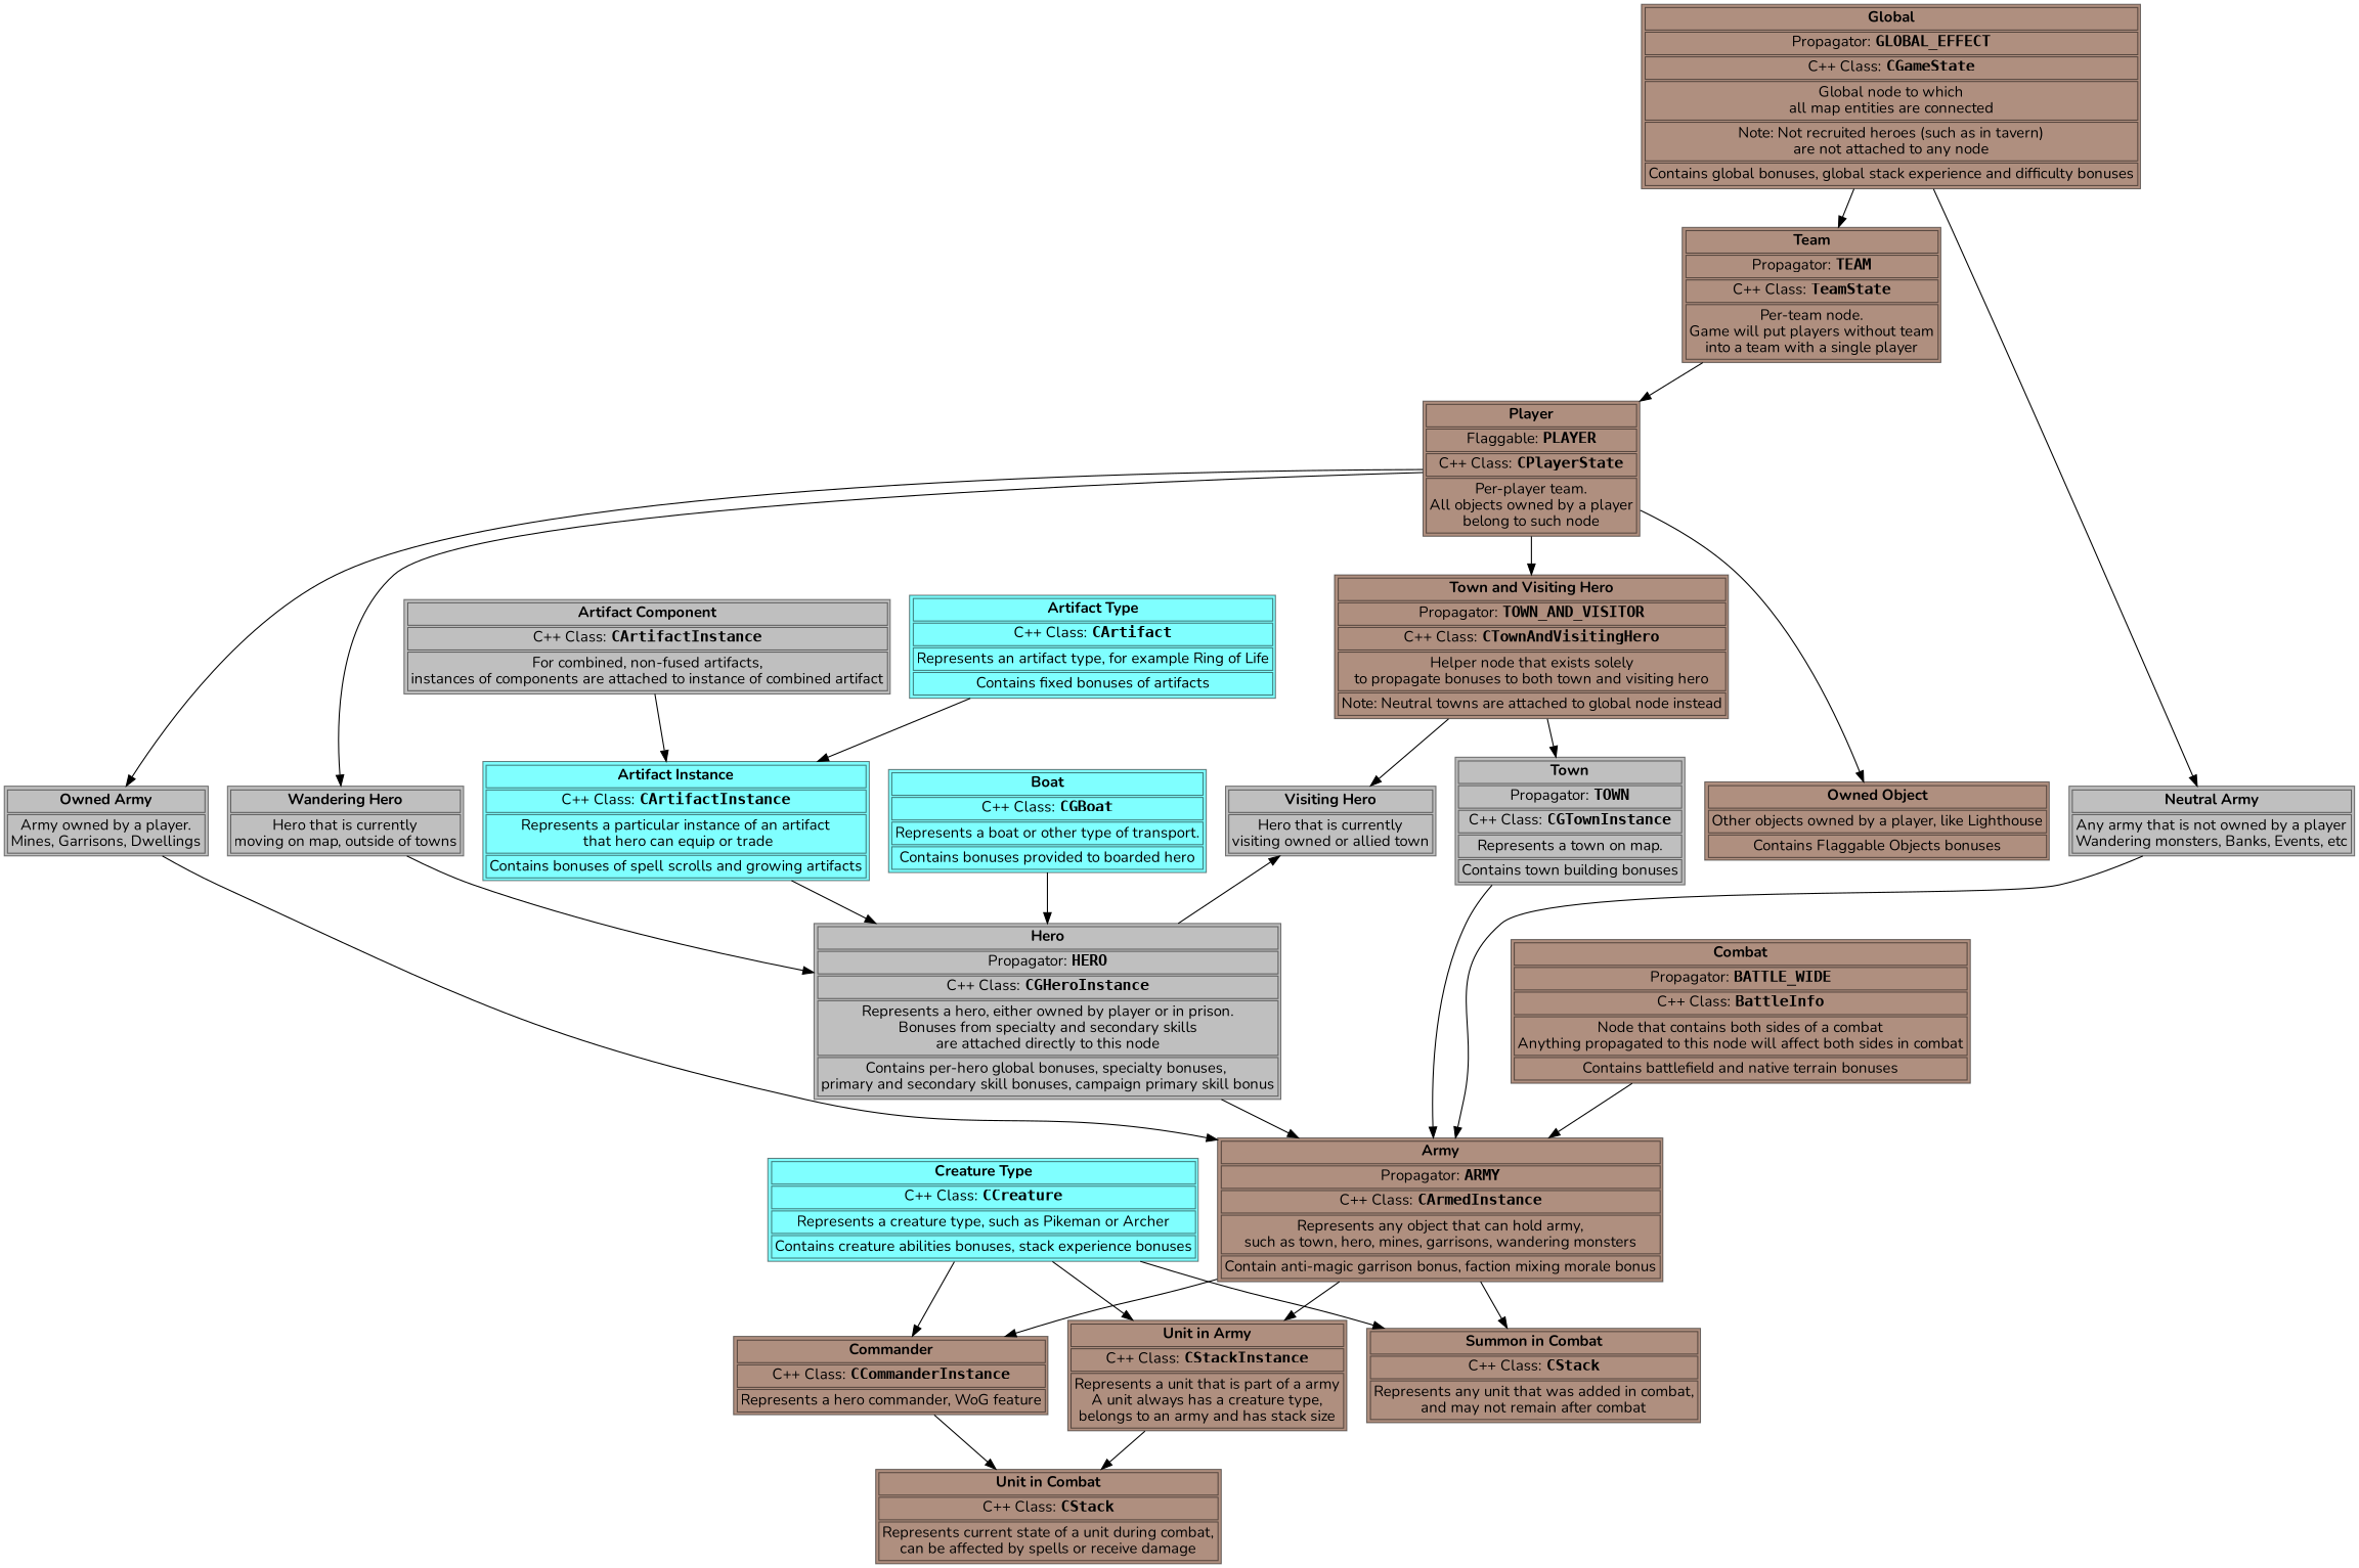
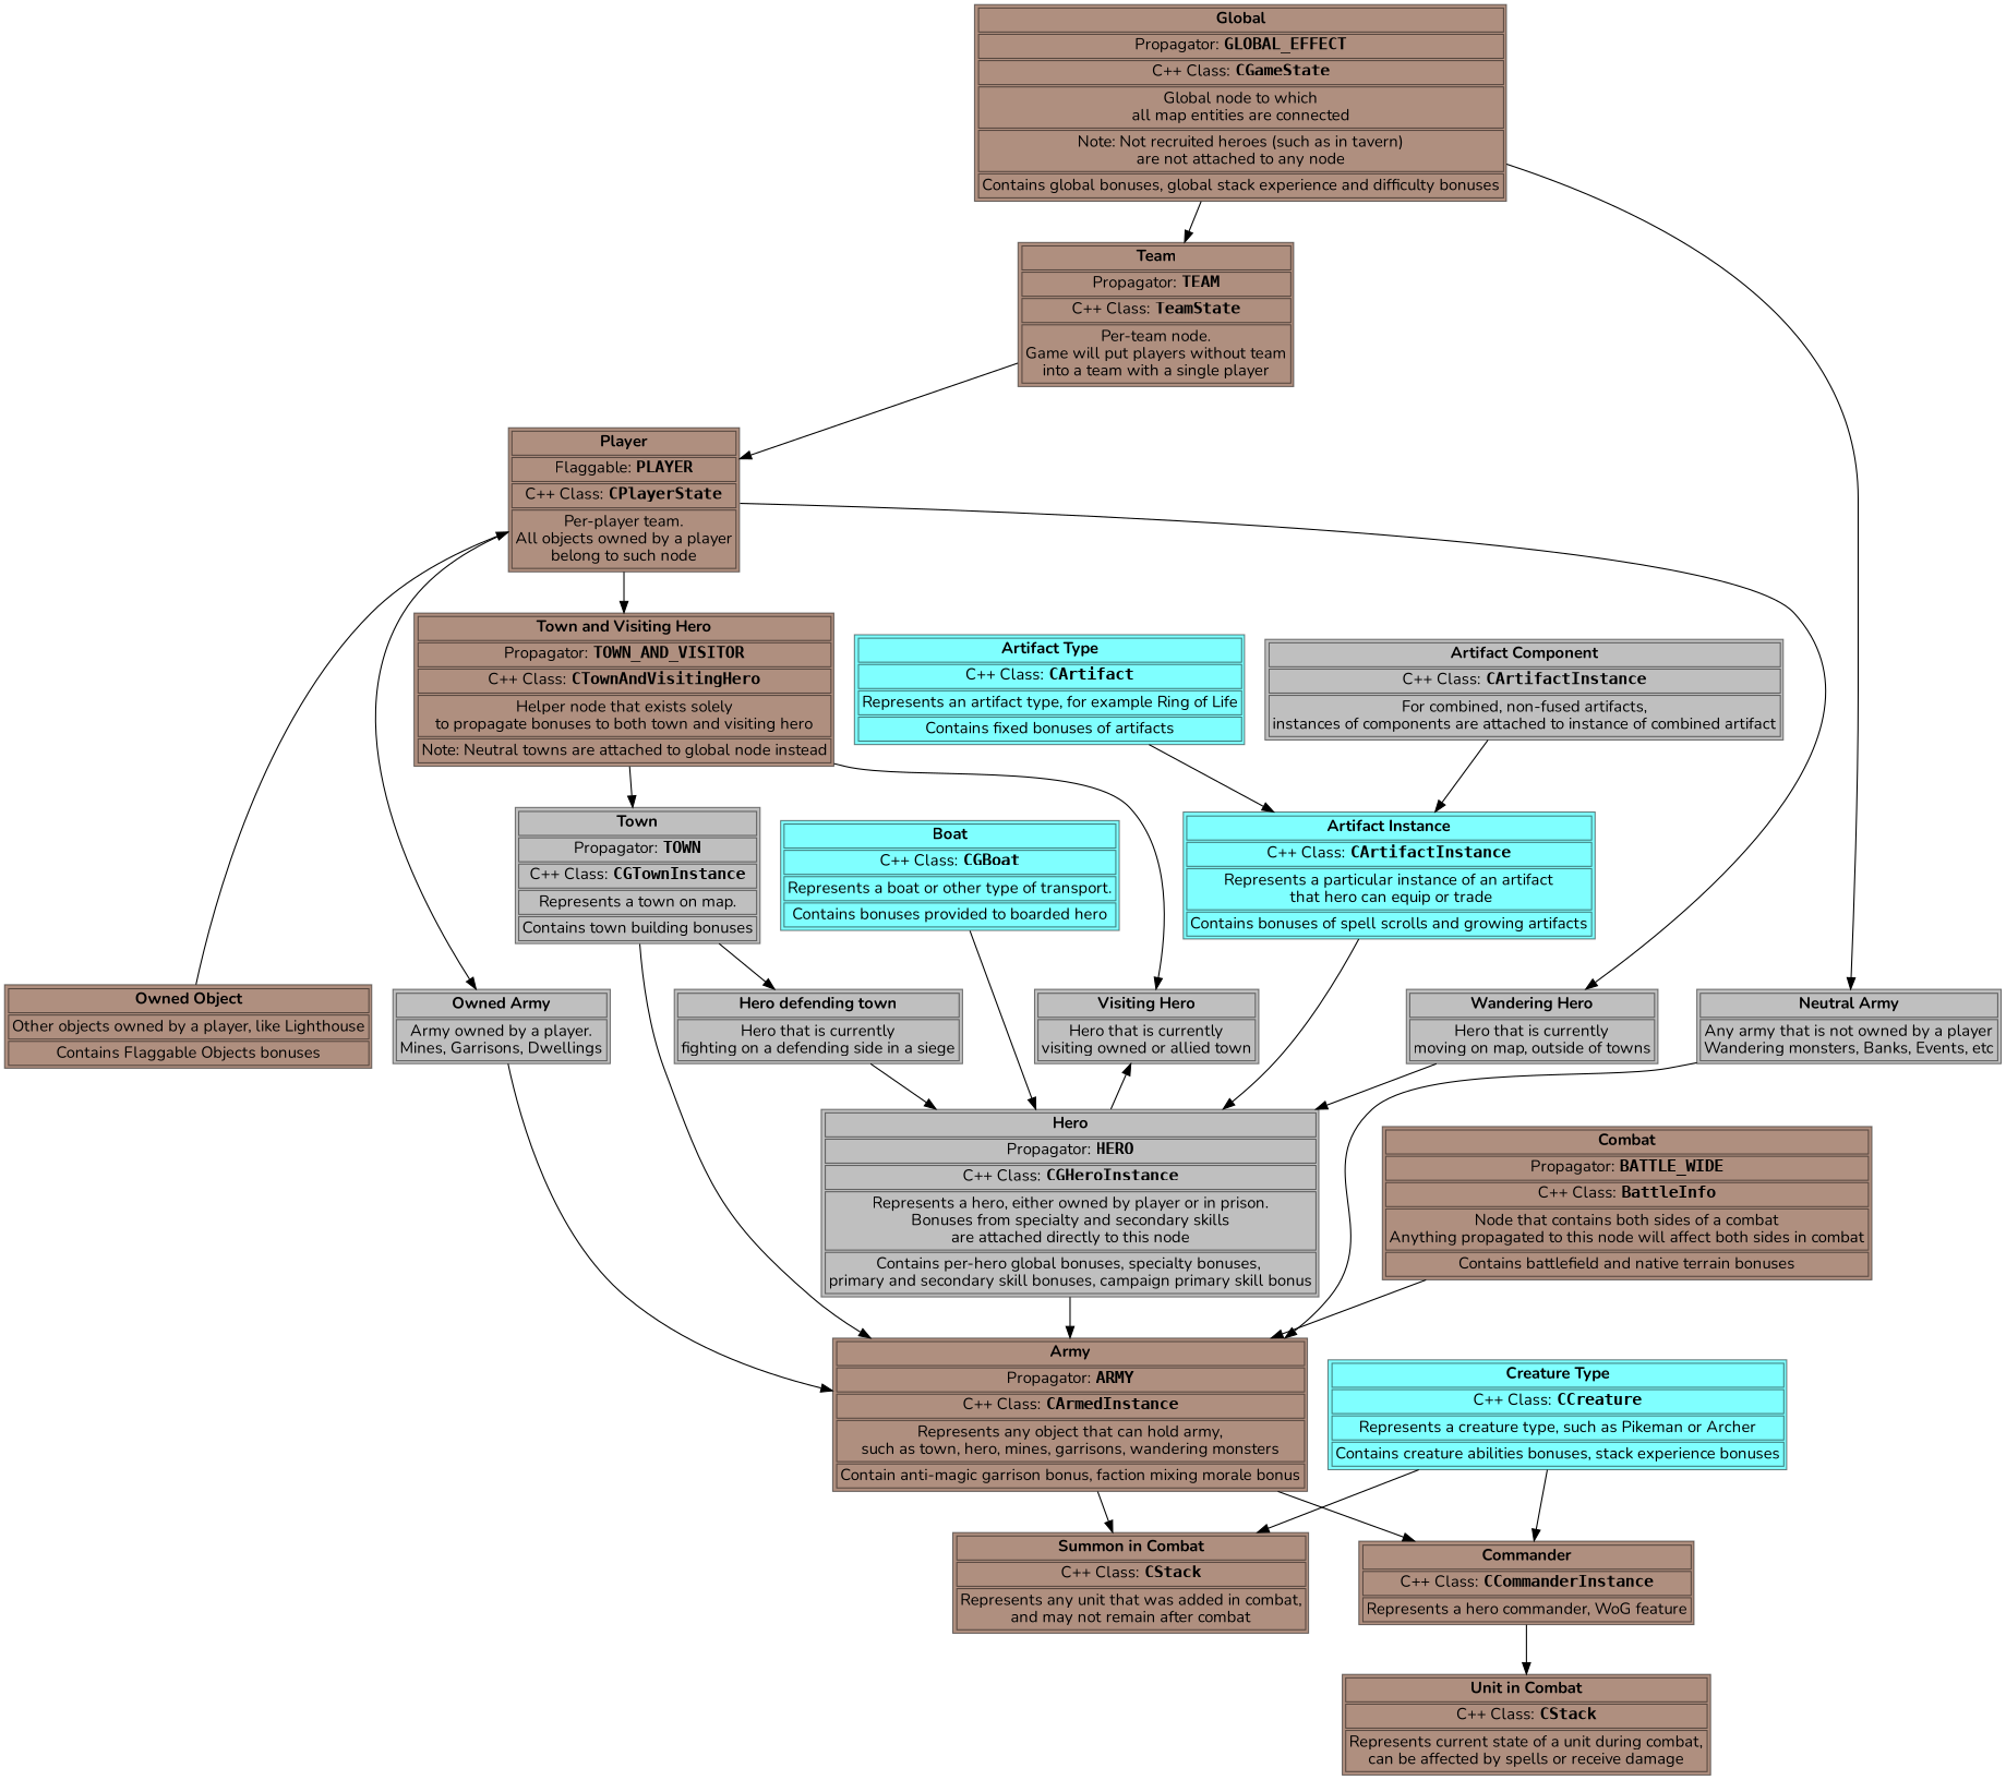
  digraph {
    fontname=Nunito
    node [fillcolor="#60200080" fontname=Nunito pencolor="#00000080" shape=plain style=filled]
    edge [fontname=Nunito]
    n1 [label=<<table> 					<tr><td><b>Global</b></td></tr> 					<tr><td>Propagator: <font face="monospace"><b>GLOBAL_EFFECT</b></font></td></tr> 					<tr><td>C++ Class: <font face="monospace"><b>CGameState</b></font></td></tr> 					<tr><td>Global node to which<br/>all map entities are connected</td></tr> 					<tr><td>Note: Not recruited heroes (such as in tavern)<br/>are not attached to any node</td></tr> 					<tr><td>Contains global bonuses, global stack experience and difficulty bonuses</td></tr> 				</table>>]
    n2 [label=<<table> 					<tr><td><b>Team</b></td></tr> 					<tr><td>Propagator: <font face="monospace"><b>TEAM</b></font></td></tr> 					<tr><td>C++ Class: <font face="monospace"><b>TeamState</b></font></td></tr> 					<tr><td>Per-team node.<br/>Game will put players without team<br/>into a team with a single player</td></tr> 				</table>>]
    n3 [label=<<table> 					<tr><td><b>Player</b></td></tr> 					<tr><td>Flaggable: <font face="monospace"><b>PLAYER</b></font></td></tr> 					<tr><td>C++ Class: <font face="monospace"><b>CPlayerState</b></font></td></tr> 					<tr><td>Per-player team.<br/>All objects owned by a player<br/>belong to such node</td></tr> 				</table>>]
    n4 [fillcolor="#80808080" label=<<table> 					<tr><td><b>Hero</b></td></tr> 					<tr><td>Propagator: <font face="monospace"><b>HERO</b></font></td></tr> 					<tr><td>C++ Class: <font face="monospace"><b>CGHeroInstance</b></font></td></tr> 					<tr><td>Represents a hero, either owned by player or in prison.<br/>Bonuses from specialty and secondary skills<br/>are attached directly to this node</td></tr> 					<tr><td>Contains per-hero global bonuses, specialty bonuses, <br/>primary and secondary skill bonuses, campaign primary skill bonus</td></tr> 				</table>>]
    n5 [fillcolor="#80808080" label=<<table> 					<tr><td><b>Visiting Hero</b></td></tr> 					<tr><td>Hero that is currently<br/>visiting owned or allied town</td></tr> 				</table>>]
+   n6 [fillcolor="#80808080" label=<<table> 					<tr><td><b>Hero defending town</b></td></tr> 					<tr><td>Hero that is currently<br/>fighting on a defending side in a siege</td></tr> 				</table>>]
    n7 [fillcolor="#80808080" label=<<table> 					<tr><td><b>Wandering Hero</b></td></tr> 					<tr><td>Hero that is currently<br/>moving on map, outside of towns</td></tr> 				</table>>]
    n8 [fillcolor="#80808080" label=<<table> 					<tr><td><b>Neutral Army</b></td></tr> 					<tr><td>Any army that is not owned by a player<br/>Wandering monsters, Banks, Events, etc</td></tr> 				</table>>]
    n9 [fillcolor="#80808080" label=<<table> 					<tr><td><b>Owned Army</b></td></tr> 					<tr><td>Army owned by a player.<br/>Mines, Garrisons, Dwellings</td></tr> 				</table>>]
    n10 [label=<<table> 					<tr><td><b>Owned Object</b></td></tr> 					<tr><td>Other objects owned by a player, like Lighthouse</td></tr> 					<tr><td>Contains Flaggable Objects bonuses</td></tr> 				</table>>]
    n11 [fillcolor="#80808080" label=<<table> 					<tr><td><b>Town</b></td></tr> 					<tr><td>Propagator: <font face="monospace"><b>TOWN</b></font></td></tr> 					<tr><td>C++ Class: <font face="monospace"><b>CGTownInstance</b></font></td></tr> 					<tr><td>Represents a town on map.</td></tr> 					<tr><td>Contains town building bonuses</td></tr> 				</table>>]
    n12 [fillcolor="#00FFFF80" label=<<table> 					<tr><td><b>Artifact Instance</b></td></tr> 					<tr><td>C++ Class: <font face="monospace"><b>CArtifactInstance</b></font></td></tr> 					<tr><td>Represents a particular instance of an artifact<br/> that hero can equip or trade</td></tr> 					<tr><td>Contains bonuses of spell scrolls and growing artifacts</td></tr> 				</table>>]
    n13 [fillcolor="#00FFFF80" label=<<table> 					<tr><td><b>Boat</b></td></tr> 					<tr><td>C++ Class: <font face="monospace"><b>CGBoat</b></font></td></tr> 					<tr><td>Represents a boat or other type of transport.</td></tr> 					<tr><td>Contains bonuses provided to boarded hero</td></tr> 				</table>>]
    n14 [label=<<table> 					<tr><td><b>Town and Visiting Hero</b></td></tr> 					<tr><td>Propagator: <font face="monospace"><b>TOWN_AND_VISITOR</b></font></td></tr> 					<tr><td>C++ Class: <font face="monospace"><b>CTownAndVisitingHero</b></font></td></tr> 					<tr><td>Helper node that exists solely<br/>to propagate bonuses to both town and visiting hero</td></tr> 					<tr><td>Note: Neutral towns are attached to global node instead</td></tr>  				</table>>]
    n15 [label=<<table> 					<tr><td><b>Combat</b></td></tr> 					<tr><td>Propagator: <font face="monospace"><b>BATTLE_WIDE</b></font></td></tr> 					<tr><td>C++ Class: <font face="monospace"><b>BattleInfo</b></font></td></tr> 					<tr><td>Node that contains both sides of a combat<br/>Anything propagated to this node will affect both sides in combat</td></tr> 					<tr><td>Contains battlefield and native terrain bonuses</td></tr> 				</table>>]
    n16 [fillcolor="#00FFFF80" label=<<table> 					<tr><td><b>Creature Type</b></td></tr> 					<tr><td>C++ Class: <font face="monospace"><b>CCreature</b></font></td></tr> 					<tr><td>Represents a creature type, such as Pikeman or Archer</td></tr> 					<tr><td>Contains creature abilities bonuses, stack experience bonuses</td></tr> 				</table>>]
    n17 [fillcolor="#00FFFF80" label=<<table> 					<tr><td><b>Artifact Type</b></td></tr> 					<tr><td>C++ Class: <font face="monospace"><b>CArtifact</b></font></td></tr> 					<tr><td>Represents an artifact type, for example Ring of Life</td></tr> 					<tr><td>Contains fixed bonuses of artifacts</td></tr> 				</table>>]
    n18 [fillcolor="#80808080" label=<<table> 					<tr><td><b>Artifact Component</b></td></tr> 					<tr><td>C++ Class: <font face="monospace"><b>CArtifactInstance</b></font></td></tr> 					<tr><td>For combined, non-fused artifacts,<br/>instances of components are attached to instance of combined artifact</td></tr> 				</table>>]
    n19 [label=<<table> 					<tr><td><b>Army</b></td></tr> 					<tr><td>Propagator: <font face="monospace"><b>ARMY</b></font></td></tr> 					<tr><td>C++ Class: <font face="monospace"><b>CArmedInstance</b></font></td></tr> 					<tr><td>Represents any object that can hold army,<br/>such as town, hero, mines, garrisons, wandering monsters</td></tr> 					<tr><td>Contain anti-magic garrison bonus, faction mixing morale bonus</td></tr> 				</table>>]
-   n20 [label=<<table> 					<tr><td><b>Unit in Army</b></td></tr> 					<tr><td>C++ Class: <font face="monospace"><b>CStackInstance</b></font></td></tr> 					<tr><td>Represents a unit that is part of a army<br/>A unit always has a creature type,<br/>belongs to an army and has stack size</td></tr> 				</table>>]
    n21 [label=<<table> 					<tr><td><b>Commander</b></td></tr> 					<tr><td>C++ Class: <font face="monospace"><b>CCommanderInstance</b></font></td></tr> 					<tr><td>Represents a hero commander, WoG feature</td></tr> 				</table>>]
    n22 [label=<<table> 					<tr><td><b>Unit in Combat</b></td></tr> 					<tr><td>C++ Class: <font face="monospace"><b>CStack</b></font></td></tr> 					<tr><td>Represents current state of a unit during combat,<br/>can be affected by spells or receive damage</td></tr> 				</table>>]
    n23 [label=<<table> 					<tr><td><b>Summon in Combat</b></td></tr> 					<tr><td>C++ Class: <font face="monospace"><b>CStack</b></font></td></tr> 					<tr><td>Represents any unit that was added in combat,<br/>and may not remain after combat</td></tr> 				</table>>]
    subgraph sub_1 {
      n1
      n2
      n3
    }
    subgraph sub_2 {
      rank=same
      n4
    }
    subgraph sub_3 {
      rank=same
      n5
+     n6
      n7
      n8
      n9
      n10
    }
    subgraph sub_4 {
      rank=same
      n11
      n12
      n13
    }
    subgraph sub_5 {
      n14
      n15
      n16
      n17
      n18
      n19
-     n20
      n21
      n22
      n23
    }
    n1 -> n2
    n1 -> n8
    n2 -> n3
    n3 -> n7
    n3 -> n9
-   n3 -> n10
+   n10 -> n3
    n3 -> n14
    n4 -> n5
    n4 -> n19
+   n6 -> n4
    n7 -> n4
    n8 -> n19
    n9 -> n19
+   n11 -> n6
    n11 -> n19
    n12 -> n4
    n13 -> n4
    n14 -> n5
    n14 -> n11
    n15 -> n19
-   n16 -> n20
    n16 -> n21
    n16 -> n23
    n17 -> n12
    n18 -> n12
-   n19 -> n20
    n19 -> n21
    n19 -> n23
-   n20 -> n22
    n21 -> n22
  }
